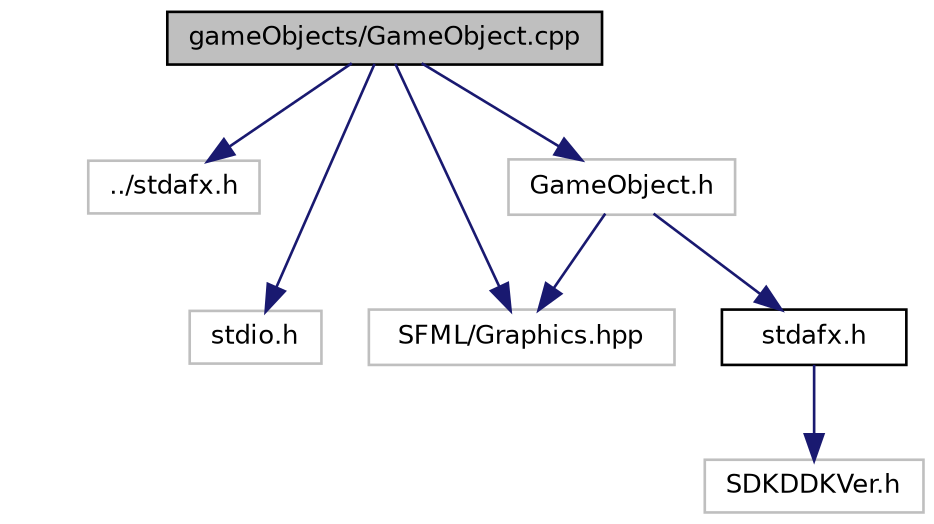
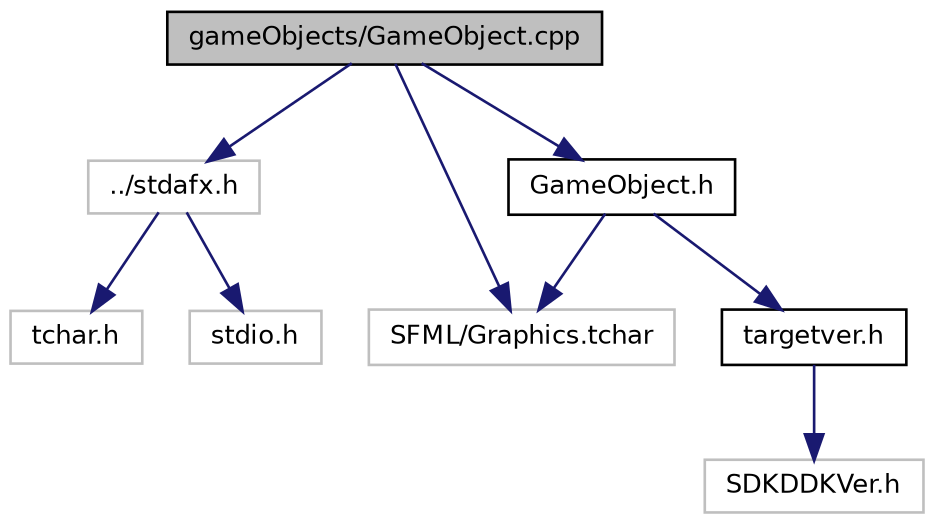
  digraph {
    node [color=grey75 fillcolor=white fontname=Helvetica fontsize=10 shape=record style=filled]
    edge [color=midnightblue fontname=Helvetica fontsize=10 labelfontname=Helvetica labelfontsize=10 style=solid]
    n1 [color=black fillcolor=grey75 fontcolor=black height=0.2 label="gameObjects/GameObject.cpp" width=0.4]
    n2 [height=0.2 label="../stdafx.h" width=0.4]
-   n3 [height=0.2 label="GameObject.h" width=0.4]
-   n4 [height=0.2 label="SFML/Graphics.hpp" width=0.4]
+   n3 [color=black height=0.2 label="GameObject.h" width=0.4]
+   n4 [height=0.2 label="SFML/Graphics.tchar" width=0.4]
    n5 [height=0.2 label="stdio.h" width=0.4]
-   n7 [color=black height=0.2 label="stdafx.h" width=0.4]
+   n6 [height=0.2 label="tchar.h" width=0.4]
+   n7 [color=black height=0.2 label="targetver.h" width=0.4]
    n8 [height=0.2 label="SDKDDKVer.h" width=0.4]
    n1 -> n2
    n1 -> n3
    n1 -> n4
-   n1 -> n5
+   n2 -> n5
+   n2 -> n6
    n3 -> n4
    n3 -> n7
    n7 -> n8
  }
